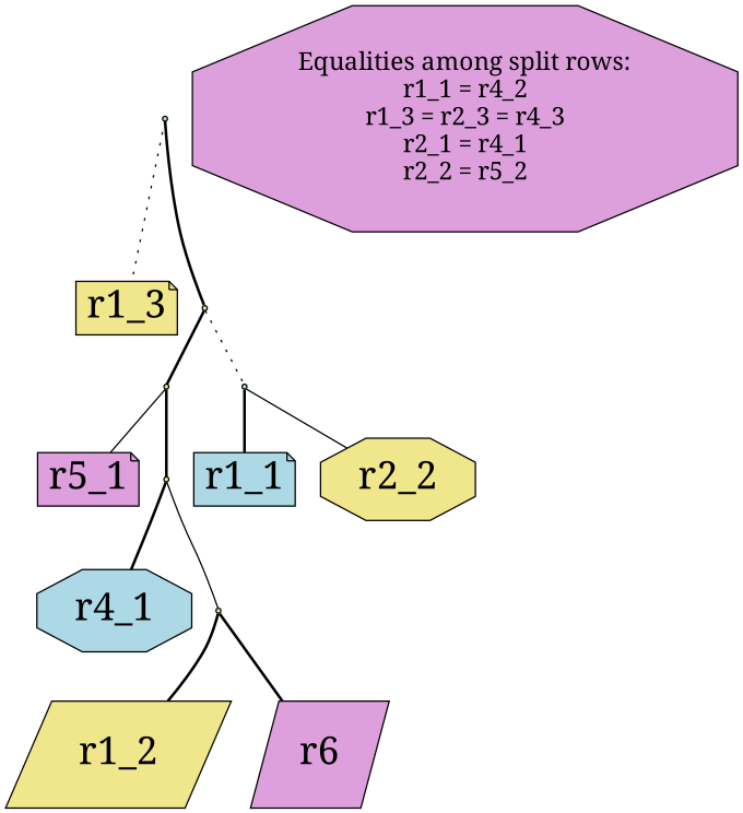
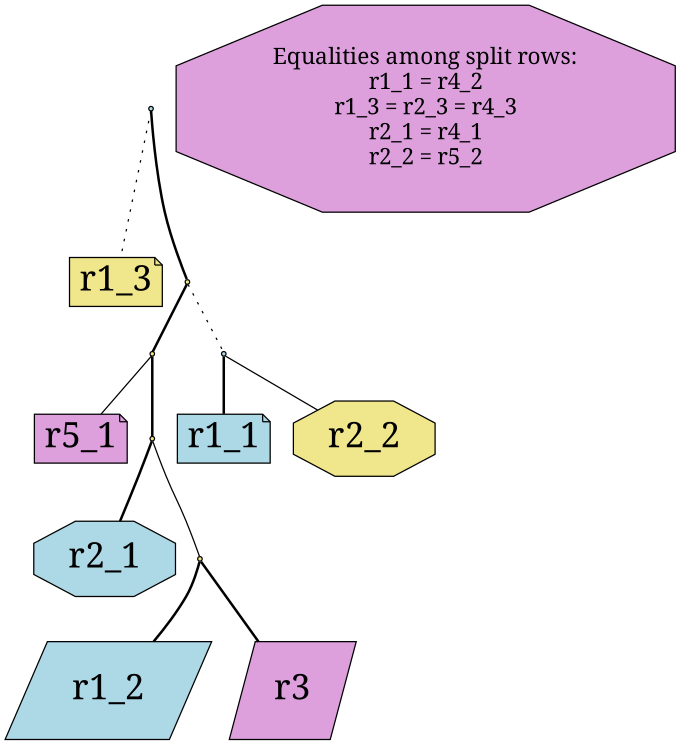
  digraph {
    fontname="Noto Serif"
    node [fillcolor=khaki fontname="Noto Serif" fontsize=28 shape=point style=filled]
    edge [arrowhead=none fontname="Noto Serif" style=bold]
    n1 [fillcolor=lightblue label=r1_1 shape=note]
-   n2 [label=r1_2 shape=parallelogram]
+   n2 [fillcolor=lightblue label=r1_2 shape=parallelogram]
    n3 [label=r1_3 shape=note]
-   n4 [fillcolor=lightblue label=r4_1 shape=octagon]
+   n4 [fillcolor=lightblue label=r2_1 shape=octagon]
    n5 [label=r2_2 shape=octagon]
-   n6 [fillcolor=plum label=r6 shape=parallelogram]
+   n6 [fillcolor=plum label=r3 shape=parallelogram]
    n7 [fillcolor=plum label=r5_1 shape=note]
    n8 [fillcolor=plum fontsize=18 label="Equalities among split rows:\nr1_1 = r4_2\nr1_3 = r2_3 = r4_3\nr2_1 = r4_1\nr2_2 = r5_2\n" shape=octagon]
    Int0 [fontsize=""]
    Int1 [fontsize=""]
    Int2 [fontsize=""]
    Int3 [fillcolor=lightblue fontsize=""]
    Int4 [fontsize=""]
    Int5 [fillcolor=lightblue fontsize=""]
    Int0 -> n2
    Int0 -> n6
    Int1 -> n4
    Int1 -> Int0 [style=solid]
    Int2 -> n7 [style=solid]
    Int2 -> Int1
    Int3 -> n1
    Int3 -> n5 [style=solid]
    Int4 -> Int2
    Int4 -> Int3 [style=dotted]
    Int5 -> n3 [style=dotted]
    Int5 -> Int4
  }
